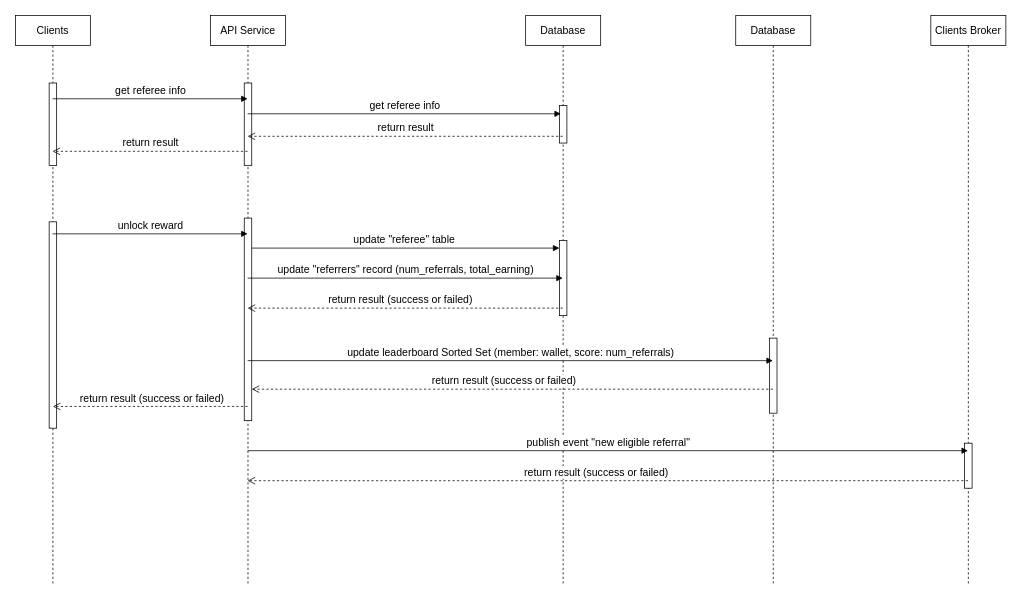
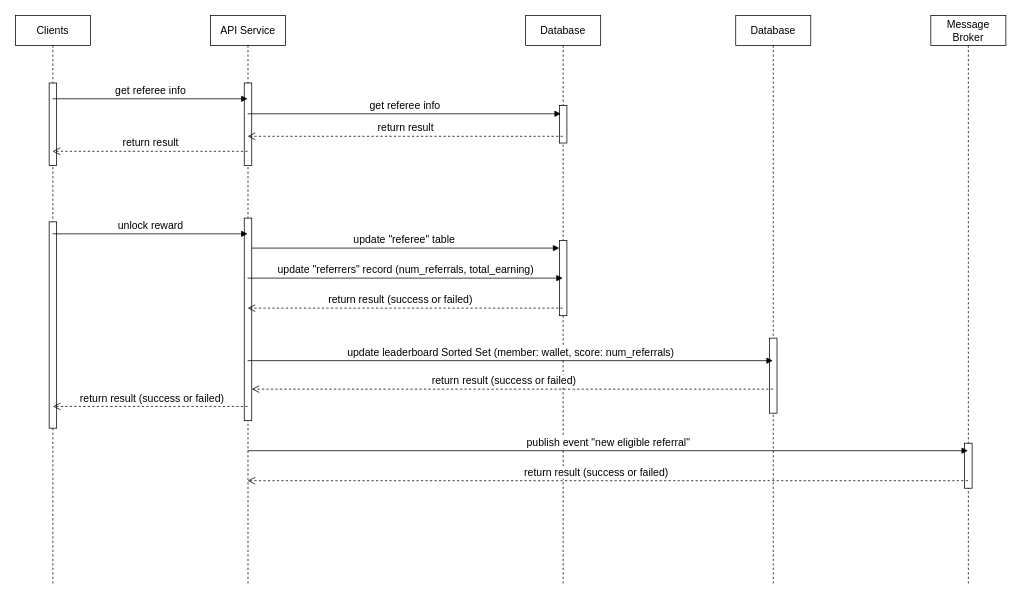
  <mxCell id="0" />
  <mxCell id="1" parent="0" />
  <mxCell id="2" value="Clients" style="shape=umlLifeline;perimeter=lifelinePerimeter;whiteSpace=wrap;html=1;container=1;collapsible=0;recursiveResize=0;outlineConnect=0;fontSize=14;" parent="1" vertex="1"><mxGeometry x="20" y="20" width="100" height="760" as="geometry" /></mxCell>
  <mxCell id="3" value="" style="html=1;points=[];perimeter=orthogonalPerimeter;" parent="2" vertex="1"><mxGeometry x="45" y="90" width="10" height="110" as="geometry" /></mxCell>
  <mxCell id="4" value="" style="html=1;points=[];perimeter=orthogonalPerimeter;" parent="2" vertex="1"><mxGeometry x="45" y="275" width="10" height="275" as="geometry" /></mxCell>
  <mxCell id="5" value="API Service" style="shape=umlLifeline;perimeter=lifelinePerimeter;whiteSpace=wrap;html=1;container=1;collapsible=0;recursiveResize=0;outlineConnect=0;fontSize=14;" parent="1" vertex="1"><mxGeometry x="280" y="20" width="100" height="760" as="geometry" /></mxCell>
  <mxCell id="6" value="update &quot;referee&quot; table" style="html=1;verticalAlign=bottom;endArrow=block;rounded=0;fontSize=14;" parent="5" edge="1" target="10"><mxGeometry width="80" relative="1" as="geometry"><mxPoint x="49.5" y="310" as="sourcePoint" /><mxPoint x="319.5" y="310" as="targetPoint" /></mxGeometry></mxCell>
  <mxCell id="7" value="" style="html=1;points=[];perimeter=orthogonalPerimeter;" parent="5" vertex="1"><mxGeometry x="45" y="90" width="10" height="110" as="geometry" /></mxCell>
  <mxCell id="8" value="" style="html=1;points=[];perimeter=orthogonalPerimeter;" parent="5" vertex="1"><mxGeometry x="45" y="270" width="10" height="270" as="geometry" /></mxCell>
  <mxCell id="9" value="Database" style="shape=umlLifeline;perimeter=lifelinePerimeter;whiteSpace=wrap;html=1;container=1;collapsible=0;recursiveResize=0;outlineConnect=0;fontSize=14;" parent="1" vertex="1"><mxGeometry x="700" y="20" width="100" height="760" as="geometry" /></mxCell>
  <mxCell id="10" value="" style="html=1;points=[];perimeter=orthogonalPerimeter;" parent="9" vertex="1"><mxGeometry x="45" y="300" width="10" height="100" as="geometry" /></mxCell>
  <mxCell id="11" value="" style="html=1;points=[];perimeter=orthogonalPerimeter;" parent="9" vertex="1"><mxGeometry x="45" y="120" width="10" height="50" as="geometry" /></mxCell>
  <mxCell id="12" value="get referee info" style="html=1;verticalAlign=bottom;endArrow=block;rounded=0;fontSize=14;" parent="1" edge="1"><mxGeometry width="80" relative="1" as="geometry"><mxPoint x="69.5" y="131" as="sourcePoint" /><mxPoint x="329.5" y="131" as="targetPoint" /></mxGeometry></mxCell>
  <mxCell id="13" value="get referee&amp;nbsp;info" style="html=1;verticalAlign=bottom;endArrow=block;rounded=0;fontSize=14;entryX=0.2;entryY=0.22;entryDx=0;entryDy=0;entryPerimeter=0;" parent="1" edge="1" target="11"><mxGeometry width="80" relative="1" as="geometry"><mxPoint x="329.5" y="151" as="sourcePoint" /><mxPoint x="599.5" y="151" as="targetPoint" /></mxGeometry></mxCell>
  <mxCell id="14" value="return result" style="html=1;verticalAlign=bottom;endArrow=open;dashed=1;endSize=8;rounded=0;fontSize=14;" parent="1" edge="1" source="9"><mxGeometry relative="1" as="geometry"><mxPoint x="599.5" y="181" as="sourcePoint" /><mxPoint x="329.5" y="181" as="targetPoint" /></mxGeometry></mxCell>
  <mxCell id="15" value="return result" style="html=1;verticalAlign=bottom;endArrow=open;dashed=1;endSize=8;rounded=0;fontSize=14;" parent="1" edge="1"><mxGeometry relative="1" as="geometry"><mxPoint x="329.5" y="201" as="sourcePoint" /><mxPoint x="69.5" y="201" as="targetPoint" /></mxGeometry></mxCell>
  <mxCell id="16" value="unlock reward" style="html=1;verticalAlign=bottom;endArrow=block;rounded=0;fontSize=14;" parent="1" edge="1"><mxGeometry width="80" relative="1" as="geometry"><mxPoint x="69.5" y="311" as="sourcePoint" /><mxPoint x="329.5" y="311" as="targetPoint" /></mxGeometry></mxCell>
  <mxCell id="17" value="return result (success or failed)" style="html=1;verticalAlign=bottom;endArrow=open;dashed=1;endSize=8;rounded=0;fontSize=14;" parent="1" edge="1" source="9"><mxGeometry x="0.033" relative="1" as="geometry"><mxPoint x="599.5" y="410" as="sourcePoint" /><mxPoint x="329.5" y="410" as="targetPoint" /><mxPoint as="offset" /></mxGeometry></mxCell>
  <mxCell id="18" value="return result (success or failed)" style="html=1;verticalAlign=bottom;endArrow=open;dashed=1;endSize=8;rounded=0;fontSize=14;" parent="1" edge="1"><mxGeometry x="-0.004" relative="1" as="geometry"><mxPoint x="329.5" y="541" as="sourcePoint" /><mxPoint x="70" y="541" as="targetPoint" /><mxPoint x="1" as="offset" /></mxGeometry></mxCell>
- <mxCell id="19" value="Clients Broker" style="shape=umlLifeline;perimeter=lifelinePerimeter;whiteSpace=wrap;html=1;container=1;collapsible=0;recursiveResize=0;outlineConnect=0;fontSize=14;" parent="1" vertex="1"><mxGeometry x="1240" y="20" width="100" height="760" as="geometry" /></mxCell>
+ <mxCell id="19" value="Message Broker" style="shape=umlLifeline;perimeter=lifelinePerimeter;whiteSpace=wrap;html=1;container=1;collapsible=0;recursiveResize=0;outlineConnect=0;fontSize=14;" parent="1" vertex="1"><mxGeometry x="1240" y="20" width="100" height="760" as="geometry" /></mxCell>
  <mxCell id="20" value="" style="html=1;points=[];perimeter=orthogonalPerimeter;" parent="19" vertex="1"><mxGeometry x="45" y="570" width="10" height="60" as="geometry" /></mxCell>
  <mxCell id="21" value="update &quot;referrers&quot; record (num_referrals, total_earning)" style="html=1;verticalAlign=bottom;endArrow=block;rounded=0;fontSize=14;" parent="1" edge="1"><mxGeometry width="80" relative="1" as="geometry"><mxPoint x="329.5" y="370" as="sourcePoint" /><mxPoint x="749.5" y="370" as="targetPoint" /></mxGeometry></mxCell>
  <mxCell id="22" value="publish event &quot;new eligible referral&quot;" style="html=1;verticalAlign=bottom;endArrow=block;rounded=0;fontSize=14;" parent="1" edge="1"><mxGeometry width="80" relative="1" as="geometry"><mxPoint x="329.5" y="600" as="sourcePoint" /><mxPoint x="1289.5" y="600" as="targetPoint" /></mxGeometry></mxCell>
  <mxCell id="23" value="return result (success or failed)" style="html=1;verticalAlign=bottom;endArrow=open;dashed=1;endSize=8;rounded=0;fontSize=14;" parent="1" edge="1"><mxGeometry x="0.033" relative="1" as="geometry"><mxPoint x="1289.5" y="640" as="sourcePoint" /><mxPoint x="329.5" y="640" as="targetPoint" /><mxPoint as="offset" /></mxGeometry></mxCell>
  <mxCell id="24" value="Database" style="shape=umlLifeline;perimeter=lifelinePerimeter;whiteSpace=wrap;html=1;container=1;collapsible=0;recursiveResize=0;outlineConnect=0;fontSize=14;" vertex="1" parent="1"><mxGeometry x="980" y="20" width="100" height="760" as="geometry" /></mxCell>
  <mxCell id="25" value="" style="html=1;points=[];perimeter=orthogonalPerimeter;" vertex="1" parent="24"><mxGeometry x="45" y="430" width="10" height="100" as="geometry" /></mxCell>
  <mxCell id="26" value="update leaderboard Sorted Set (member: wallet, score: num_referrals)" style="html=1;verticalAlign=bottom;endArrow=block;rounded=0;fontSize=14;" edge="1" parent="1"><mxGeometry width="80" relative="1" as="geometry"><mxPoint x="329.5" y="480" as="sourcePoint" /><mxPoint x="1029.5" y="480" as="targetPoint" /></mxGeometry></mxCell>
  <mxCell id="27" value="return result (success or failed)" style="html=1;verticalAlign=bottom;endArrow=open;dashed=1;endSize=8;rounded=0;fontSize=14;entryX=1;entryY=0.85;entryDx=0;entryDy=0;entryPerimeter=0;" edge="1" parent="1"><mxGeometry x="0.033" relative="1" as="geometry"><mxPoint x="1029.5" y="518" as="sourcePoint" /><mxPoint x="335" y="518" as="targetPoint" /><mxPoint as="offset" /></mxGeometry></mxCell>
